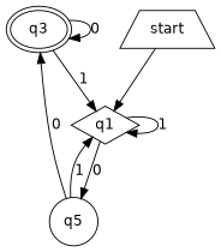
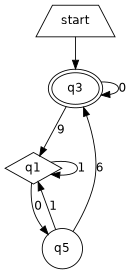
  graph {
    fontname="DejaVu Sans"
    fontsize=20
    node [fontname="DejaVu Sans"]
    edge [dir=forward fontname="DejaVu Sans"]
    q3 [peripheries=2 shape=ellipse]
    q1 [shape=diamond]
    n3 [label=q5 shape=circle]
    start [shape=trapezium]
    q3 -- q3 [label=0]
-   q3 -- q1 [label=1]
+   q3 -- q1 [label=9]
    q1 -- q1 [label=1]
    q1 -- n3 [label=0]
-   n3 -- q3 [label=0]
+   n3 -- q3 [label=6]
    n3 -- q1 [label=1]
-   start -- q1
+   start -- q3
  }
